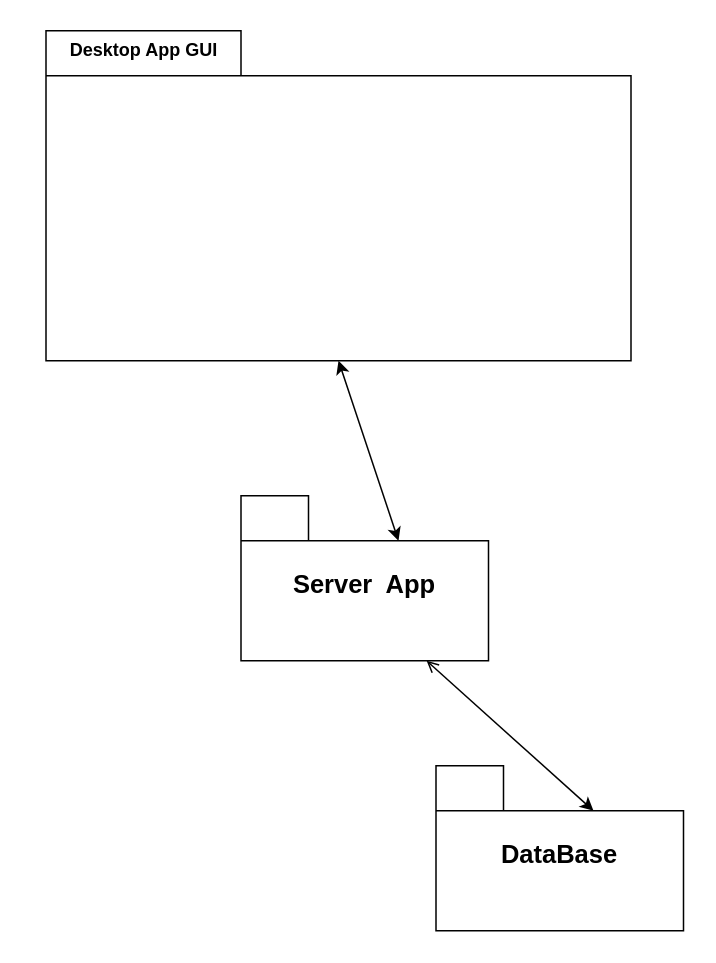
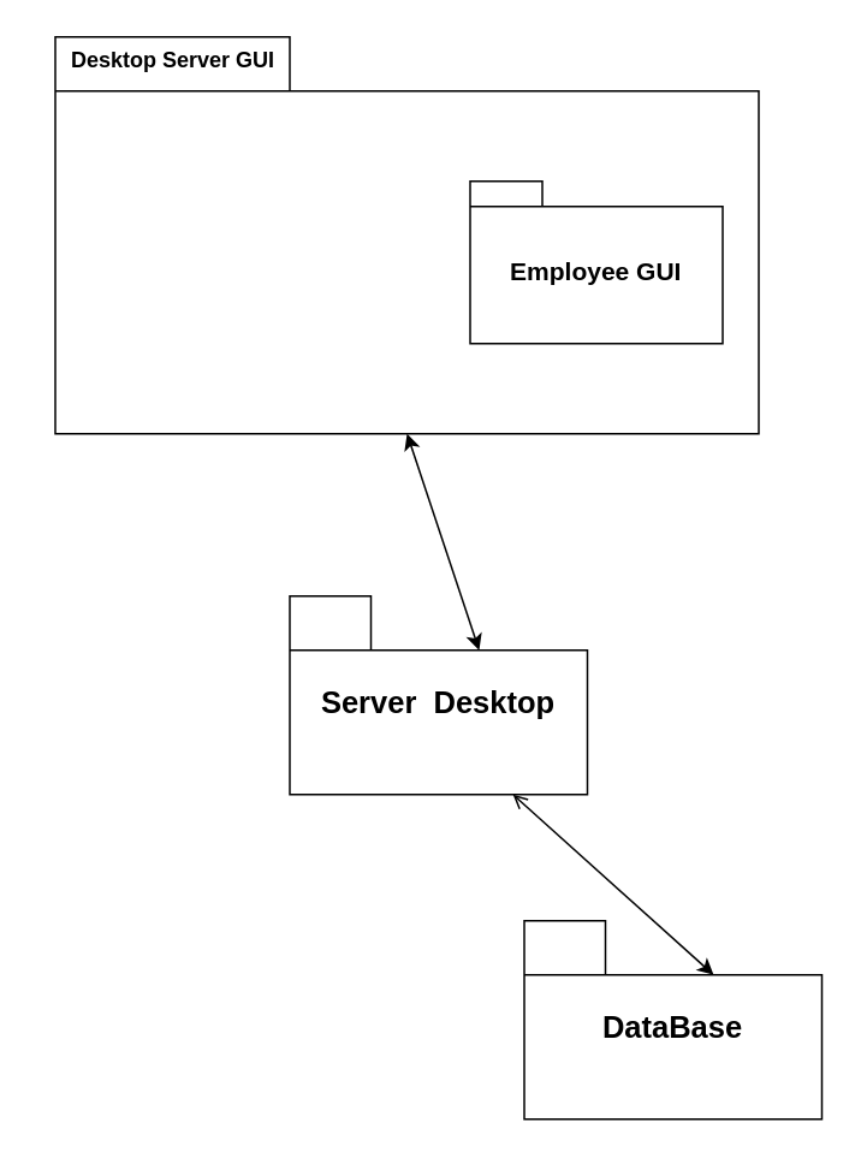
  <mxCell id="0" />
  <mxCell id="1" parent="0" />
  <mxCell id="2" value="" style="shape=folder;fontStyle=1;spacingTop=10;tabWidth=130;tabHeight=30;tabPosition=left;html=1;whiteSpace=wrap;" vertex="1" parent="1"><mxGeometry x="30" y="20" width="390" height="220" as="geometry" /></mxCell>
- <mxCell id="3" value="Desktop App GUI" style="text;align=center;fontStyle=1;verticalAlign=middle;spacingLeft=3;spacingRight=3;strokeColor=none;rotatable=0;points=[[0,0.5],[1,0.5]];portConstraint=eastwest;html=1;" vertex="1" parent="1"><mxGeometry x="20" y="20" width="150" height="26" as="geometry" /></mxCell>
- <mxCell id="5" value="&lt;font style=&quot;font-size: 17px;&quot;&gt;Server&amp;nbsp; App&lt;/font&gt;" style="shape=folder;fontStyle=1;spacingTop=10;tabWidth=45;tabHeight=30;tabPosition=left;html=1;whiteSpace=wrap;" vertex="1" parent="1"><mxGeometry x="160" y="330" width="165" height="110" as="geometry" /></mxCell>
+ <mxCell id="3" value="Desktop Server GUI" style="text;align=center;fontStyle=1;verticalAlign=middle;spacingLeft=3;spacingRight=3;strokeColor=none;rotatable=0;points=[[0,0.5],[1,0.5]];portConstraint=eastwest;html=1;" vertex="1" parent="1"><mxGeometry x="20" y="20" width="150" height="26" as="geometry" /></mxCell>
+ <mxCell id="4" value="&lt;font style=&quot;font-size: 14px;&quot;&gt;Employee GUI&lt;/font&gt;" style="shape=folder;fontStyle=1;spacingTop=10;tabWidth=40;tabHeight=14;tabPosition=left;html=1;whiteSpace=wrap;" vertex="1" parent="1"><mxGeometry x="260" y="100" width="140" height="90" as="geometry" /></mxCell>
+ <mxCell id="5" value="&lt;font style=&quot;font-size: 17px;&quot;&gt;Server&amp;nbsp; Desktop&lt;/font&gt;" style="shape=folder;fontStyle=1;spacingTop=10;tabWidth=45;tabHeight=30;tabPosition=left;html=1;whiteSpace=wrap;" vertex="1" parent="1"><mxGeometry x="160" y="330" width="165" height="110" as="geometry" /></mxCell>
  <mxCell id="6" value="&lt;font style=&quot;font-size: 17px;&quot;&gt;DataBase&lt;/font&gt;" style="shape=folder;fontStyle=1;spacingTop=10;tabWidth=45;tabHeight=30;tabPosition=left;html=1;whiteSpace=wrap;" vertex="1" parent="1"><mxGeometry x="290" y="510" width="165" height="110" as="geometry" /></mxCell>
  <mxCell id="7" value="" style="endArrow=classic;startArrow=classic;html=1;rounded=0;entryX=0.5;entryY=1;entryDx=0;entryDy=0;entryPerimeter=0;exitX=0;exitY=0;exitDx=105;exitDy=30;exitPerimeter=0;" edge="1" parent="1" source="5" target="2"><mxGeometry width="50" height="50" relative="1" as="geometry"><mxPoint x="250" y="330" as="sourcePoint" /><mxPoint x="300" y="280" as="targetPoint" /></mxGeometry></mxCell>
  <mxCell id="8" value="" style="endArrow=open;startArrow=classic;html=1;rounded=0;entryX=0.75;entryY=1;entryDx=0;entryDy=0;entryPerimeter=0;exitX=0;exitY=0;exitDx=105;exitDy=30;exitPerimeter=0;" edge="1" parent="1" source="6" target="5"><mxGeometry width="50" height="50" relative="1" as="geometry"><mxPoint x="460" y="470" as="sourcePoint" /><mxPoint x="420" y="350" as="targetPoint" /></mxGeometry></mxCell>
